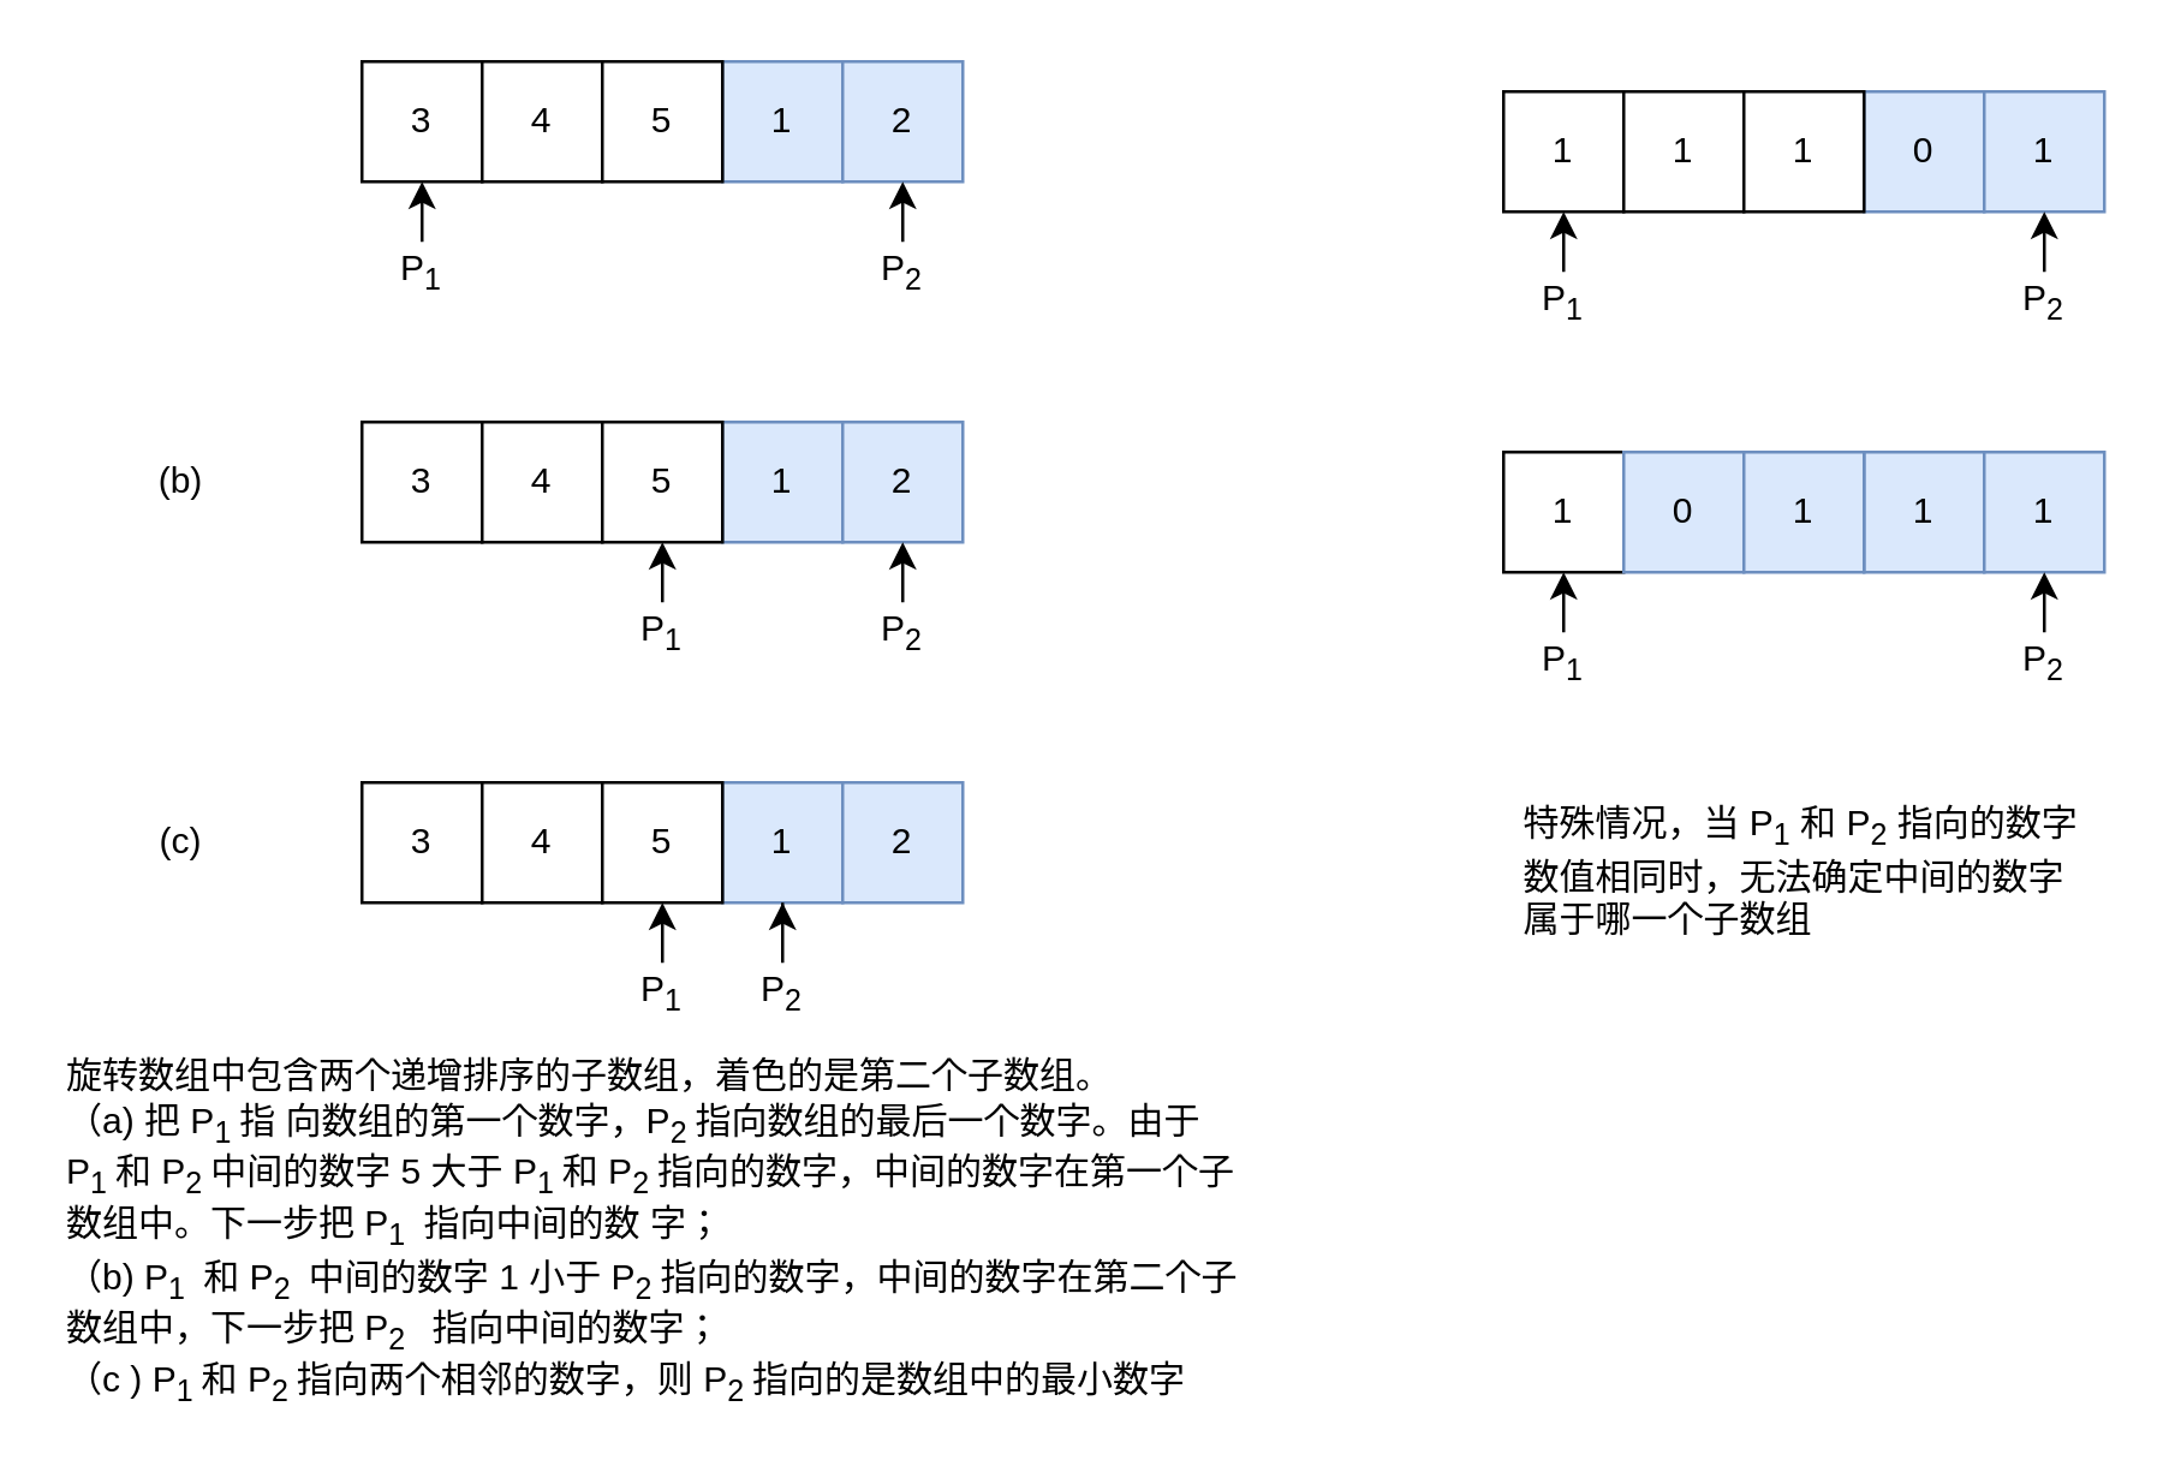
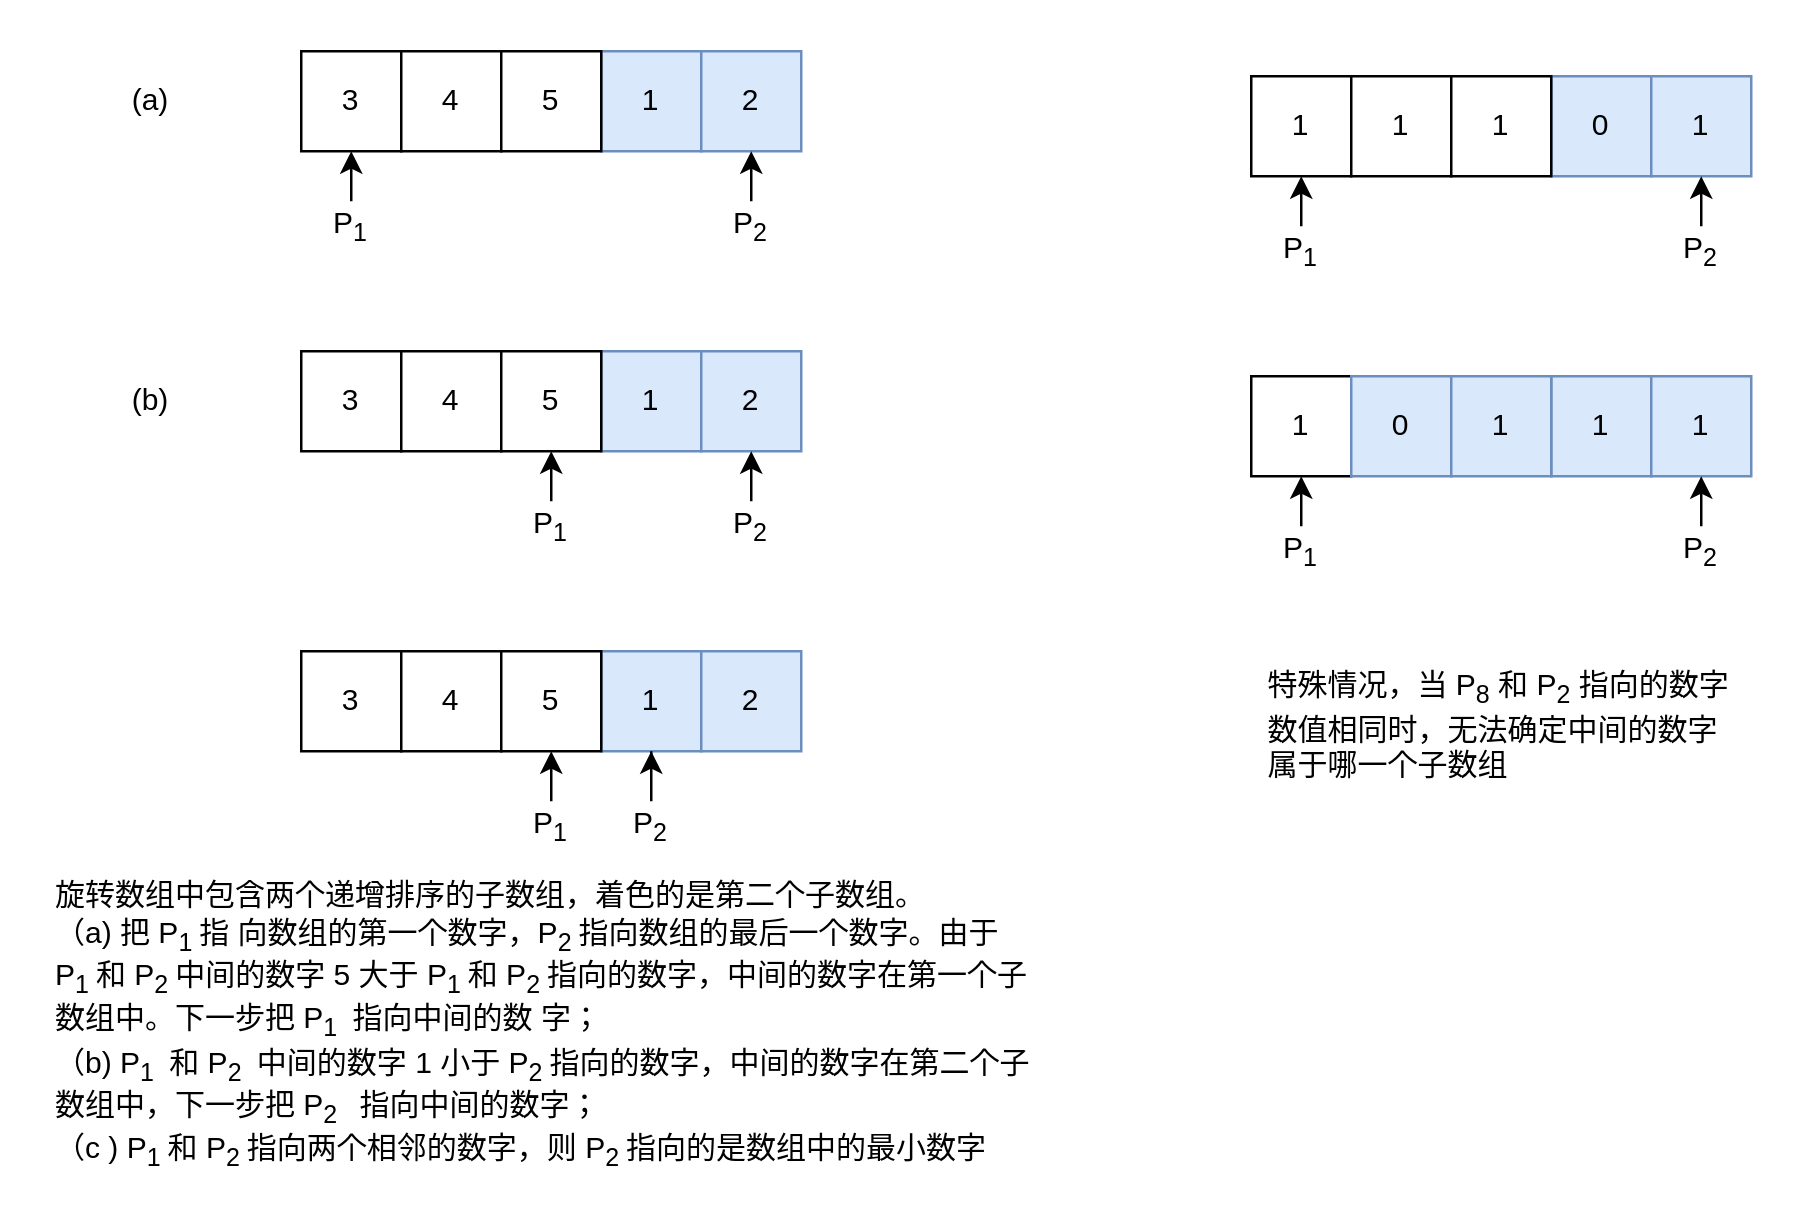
  <mxCell id="0" />
  <mxCell id="1" parent="0" />
  <mxCell id="2" value="" style="group" vertex="1" connectable="0" parent="1"><mxGeometry x="120" y="20" width="200" height="40" as="geometry" /></mxCell>
  <mxCell id="3" value="1" style="whiteSpace=wrap;html=1;aspect=fixed;fillColor=#dae8fc;strokeColor=#6c8ebf;" vertex="1" parent="2"><mxGeometry x="120" width="40" height="40" as="geometry" /></mxCell>
  <mxCell id="4" value="2" style="whiteSpace=wrap;html=1;aspect=fixed;fillColor=#dae8fc;strokeColor=#6c8ebf;" vertex="1" parent="2"><mxGeometry x="160" width="40" height="40" as="geometry" /></mxCell>
  <mxCell id="5" value="3" style="whiteSpace=wrap;html=1;aspect=fixed;" vertex="1" parent="2"><mxGeometry width="40" height="40" as="geometry" /></mxCell>
  <mxCell id="6" value="4" style="whiteSpace=wrap;html=1;aspect=fixed;" vertex="1" parent="2"><mxGeometry x="40" width="40" height="40" as="geometry" /></mxCell>
  <mxCell id="7" value="5" style="whiteSpace=wrap;html=1;aspect=fixed;" vertex="1" parent="2"><mxGeometry x="80" width="40" height="40" as="geometry" /></mxCell>
  <mxCell id="8" value="" style="group" vertex="1" connectable="0" parent="1"><mxGeometry x="120" y="140" width="200" height="40" as="geometry" /></mxCell>
  <mxCell id="9" value="1" style="whiteSpace=wrap;html=1;aspect=fixed;fillColor=#dae8fc;strokeColor=#6c8ebf;" vertex="1" parent="8"><mxGeometry x="120" width="40" height="40" as="geometry" /></mxCell>
  <mxCell id="10" value="2" style="whiteSpace=wrap;html=1;aspect=fixed;fillColor=#dae8fc;strokeColor=#6c8ebf;" vertex="1" parent="8"><mxGeometry x="160" width="40" height="40" as="geometry" /></mxCell>
  <mxCell id="11" value="3" style="whiteSpace=wrap;html=1;aspect=fixed;" vertex="1" parent="8"><mxGeometry width="40" height="40" as="geometry" /></mxCell>
  <mxCell id="12" value="4" style="whiteSpace=wrap;html=1;aspect=fixed;" vertex="1" parent="8"><mxGeometry x="40" width="40" height="40" as="geometry" /></mxCell>
  <mxCell id="13" value="5" style="whiteSpace=wrap;html=1;aspect=fixed;" vertex="1" parent="8"><mxGeometry x="80" width="40" height="40" as="geometry" /></mxCell>
  <mxCell id="14" value="" style="group" vertex="1" connectable="0" parent="1"><mxGeometry x="120" y="260" width="200" height="40" as="geometry" /></mxCell>
  <mxCell id="15" value="1" style="whiteSpace=wrap;html=1;aspect=fixed;fillColor=#dae8fc;strokeColor=#6c8ebf;" vertex="1" parent="14"><mxGeometry x="120" width="40" height="40" as="geometry" /></mxCell>
  <mxCell id="16" value="2" style="whiteSpace=wrap;html=1;aspect=fixed;fillColor=#dae8fc;strokeColor=#6c8ebf;" vertex="1" parent="14"><mxGeometry x="160" width="40" height="40" as="geometry" /></mxCell>
  <mxCell id="17" value="3" style="whiteSpace=wrap;html=1;aspect=fixed;" vertex="1" parent="14"><mxGeometry width="40" height="40" as="geometry" /></mxCell>
  <mxCell id="18" value="4" style="whiteSpace=wrap;html=1;aspect=fixed;" vertex="1" parent="14"><mxGeometry x="40" width="40" height="40" as="geometry" /></mxCell>
  <mxCell id="19" value="5" style="whiteSpace=wrap;html=1;aspect=fixed;" vertex="1" parent="14"><mxGeometry x="80" width="40" height="40" as="geometry" /></mxCell>
+ <mxCell id="20" value="(a)" style="text;html=1;strokeColor=none;fillColor=none;align=center;verticalAlign=middle;whiteSpace=wrap;rounded=0;" vertex="1" parent="1"><mxGeometry x="40" y="30" width="40" height="20" as="geometry" /></mxCell>
  <mxCell id="21" value="(b)" style="text;html=1;strokeColor=none;fillColor=none;align=center;verticalAlign=middle;whiteSpace=wrap;rounded=0;" vertex="1" parent="1"><mxGeometry x="40" y="150" width="40" height="20" as="geometry" /></mxCell>
- <mxCell id="22" value="(c)" style="text;html=1;strokeColor=none;fillColor=none;align=center;verticalAlign=middle;whiteSpace=wrap;rounded=0;" vertex="1" parent="1"><mxGeometry x="40" y="270" width="40" height="20" as="geometry" /></mxCell>
  <mxCell id="23" value="" style="group" vertex="1" connectable="0" parent="1"><mxGeometry x="280" y="60" width="40" height="40" as="geometry" /></mxCell>
  <mxCell id="24" style="edgeStyle=orthogonalEdgeStyle;rounded=0;orthogonalLoop=1;jettySize=auto;html=1;exitX=0.5;exitY=0;exitDx=0;exitDy=0;entryX=0.5;entryY=1;entryDx=0;entryDy=0;" edge="1" parent="23" source="25"><mxGeometry relative="1" as="geometry"><mxPoint x="20" as="targetPoint" /></mxGeometry></mxCell>
  <mxCell id="25" value="P&lt;sub&gt;2&lt;/sub&gt;" style="text;html=1;strokeColor=none;fillColor=none;align=center;verticalAlign=middle;whiteSpace=wrap;rounded=0;" vertex="1" parent="23"><mxGeometry y="20" width="40" height="20" as="geometry" /></mxCell>
  <mxCell id="26" value="" style="group" vertex="1" connectable="0" parent="1"><mxGeometry x="120" y="80" width="40" height="20" as="geometry" /></mxCell>
  <mxCell id="27" value="" style="group" vertex="1" connectable="0" parent="26"><mxGeometry width="40" height="20" as="geometry" /></mxCell>
  <mxCell id="28" value="P&lt;sub&gt;1&lt;/sub&gt;" style="text;html=1;strokeColor=none;fillColor=none;align=center;verticalAlign=middle;whiteSpace=wrap;rounded=0;" vertex="1" parent="27"><mxGeometry width="40" height="20" as="geometry" /></mxCell>
  <mxCell id="29" style="edgeStyle=orthogonalEdgeStyle;rounded=0;orthogonalLoop=1;jettySize=auto;html=1;exitX=0.5;exitY=0;exitDx=0;exitDy=0;entryX=0.5;entryY=1;entryDx=0;entryDy=0;" edge="1" parent="26" source="28" target="5"><mxGeometry relative="1" as="geometry" /></mxCell>
  <mxCell id="30" value="" style="group" vertex="1" connectable="0" parent="1"><mxGeometry x="200" y="200" width="40" height="20" as="geometry" /></mxCell>
  <mxCell id="31" value="P&lt;sub&gt;1&lt;/sub&gt;" style="text;html=1;strokeColor=none;fillColor=none;align=center;verticalAlign=middle;whiteSpace=wrap;rounded=0;" vertex="1" parent="30"><mxGeometry width="40" height="20" as="geometry" /></mxCell>
  <mxCell id="32" style="edgeStyle=orthogonalEdgeStyle;rounded=0;orthogonalLoop=1;jettySize=auto;html=1;exitX=0.5;exitY=0;exitDx=0;exitDy=0;entryX=0.5;entryY=1;entryDx=0;entryDy=0;" edge="1" parent="1" source="31" target="13"><mxGeometry relative="1" as="geometry"><mxPoint x="250" y="200" as="targetPoint" /><mxPoint x="220" y="200" as="sourcePoint" /></mxGeometry></mxCell>
  <mxCell id="33" value="" style="group" vertex="1" connectable="0" parent="1"><mxGeometry x="280" y="180" width="40" height="40" as="geometry" /></mxCell>
  <mxCell id="34" value="P&lt;sub&gt;2&lt;/sub&gt;" style="text;html=1;strokeColor=none;fillColor=none;align=center;verticalAlign=middle;whiteSpace=wrap;rounded=0;" vertex="1" parent="33"><mxGeometry y="20" width="40" height="20" as="geometry" /></mxCell>
  <mxCell id="35" style="edgeStyle=orthogonalEdgeStyle;rounded=0;orthogonalLoop=1;jettySize=auto;html=1;exitX=0.5;exitY=0;exitDx=0;exitDy=0;entryX=0.5;entryY=1;entryDx=0;entryDy=0;" edge="1" parent="1" source="34" target="10"><mxGeometry relative="1" as="geometry"><mxPoint x="280" y="190" as="targetPoint" /><mxPoint x="300" y="200" as="sourcePoint" /><Array as="points" /></mxGeometry></mxCell>
  <mxCell id="36" value="" style="group" vertex="1" connectable="0" parent="1"><mxGeometry x="240" y="320" width="40" height="20" as="geometry" /></mxCell>
  <mxCell id="37" value="P&lt;sub&gt;2&lt;/sub&gt;" style="text;html=1;strokeColor=none;fillColor=none;align=center;verticalAlign=middle;whiteSpace=wrap;rounded=0;" vertex="1" parent="36"><mxGeometry width="40" height="20" as="geometry" /></mxCell>
  <mxCell id="38" style="edgeStyle=orthogonalEdgeStyle;rounded=0;orthogonalLoop=1;jettySize=auto;html=1;entryX=0.5;entryY=1;entryDx=0;entryDy=0;" edge="1" parent="1" source="37" target="15"><mxGeometry relative="1" as="geometry" /></mxCell>
  <mxCell id="39" value="" style="group" vertex="1" connectable="0" parent="1"><mxGeometry x="200" y="320" width="40" height="20" as="geometry" /></mxCell>
  <mxCell id="40" value="P&lt;sub&gt;1&lt;/sub&gt;" style="text;html=1;strokeColor=none;fillColor=none;align=center;verticalAlign=middle;whiteSpace=wrap;rounded=0;" vertex="1" parent="39"><mxGeometry width="40" height="20" as="geometry" /></mxCell>
  <mxCell id="41" style="edgeStyle=orthogonalEdgeStyle;rounded=0;orthogonalLoop=1;jettySize=auto;html=1;exitX=0.5;exitY=0;exitDx=0;exitDy=0;entryX=0.5;entryY=1;entryDx=0;entryDy=0;" edge="1" parent="1" source="40" target="19"><mxGeometry relative="1" as="geometry" /></mxCell>
  <mxCell id="42" value="&lt;span class=&quot;fontstyle0&quot;&gt;旋转数组中包含两个递增排序的子数组，着色的是第二个子数组。&lt;br&gt;&lt;/span&gt;&lt;span class=&quot;fontstyle2&quot;&gt;（a) &lt;/span&gt;&lt;span class=&quot;fontstyle0&quot;&gt;把 P&lt;sub&gt;1&amp;nbsp;&lt;/sub&gt;&lt;/span&gt;&lt;span class=&quot;fontstyle0&quot;&gt;指 向数组的第一个数字，&lt;/span&gt;&lt;span class=&quot;fontstyle2&quot;&gt;P&lt;sub&gt;2&amp;nbsp;&lt;/sub&gt;&lt;/span&gt;&lt;span class=&quot;fontstyle0&quot;&gt;指向数组的最后一个数字。由于 P&lt;sub&gt;1&amp;nbsp;&lt;/sub&gt;&lt;/span&gt;&lt;span class=&quot;fontstyle0&quot;&gt;和&amp;nbsp;&lt;/span&gt;&lt;span class=&quot;fontstyle0&quot;&gt;P&lt;sub&gt;2&amp;nbsp;&lt;/sub&gt;中间的数字&amp;nbsp;&lt;/span&gt;&lt;span class=&quot;fontstyle2&quot;&gt;5&amp;nbsp;&lt;/span&gt;&lt;span class=&quot;fontstyle0&quot;&gt;大于 P&lt;sub&gt;1&amp;nbsp;&lt;/sub&gt;&lt;/span&gt;&lt;span class=&quot;fontstyle2&quot;&gt;和 P&lt;sub&gt;2&amp;nbsp;&lt;/sub&gt;&lt;/span&gt;&lt;span class=&quot;fontstyle0&quot;&gt;指向的数字，中间的数字在第一个子数组中。下一步把 P&lt;sub&gt;1&amp;nbsp;&lt;/sub&gt;&lt;/span&gt;&lt;span class=&quot;fontstyle0&quot;&gt;&amp;nbsp;指向中间的数 字；&lt;br&gt;（&lt;/span&gt;&lt;span class=&quot;fontstyle2&quot;&gt;b) P&lt;sub&gt;1&amp;nbsp;&lt;/sub&gt;&amp;nbsp;和 P&lt;sub&gt;2&amp;nbsp;&lt;/sub&gt;&lt;/span&gt;&lt;span class=&quot;fontstyle0&quot;&gt;&amp;nbsp;中间的数字 1 小于 P&lt;sub&gt;2 &lt;/sub&gt;&lt;/span&gt;&lt;span class=&quot;fontstyle0&quot;&gt;指向的数字，中间的数字在第二个子数组中，下一步把 P&lt;sub&gt;2&amp;nbsp; &lt;/sub&gt;&amp;nbsp;指向中间的数字；&lt;br&gt;&lt;/span&gt;&lt;span class=&quot;fontstyle0&quot;&gt;（&lt;/span&gt;&lt;span class=&quot;fontstyle2&quot;&gt;c ) P&lt;sub&gt;1&amp;nbsp;&lt;/sub&gt;&lt;/span&gt;&lt;span class=&quot;fontstyle0&quot;&gt;和&amp;nbsp;&lt;/span&gt;&lt;span class=&quot;fontstyle0&quot;&gt;P&lt;sub&gt;2&amp;nbsp;&lt;/sub&gt;指向两个相邻的数字，则&amp;nbsp;&lt;/span&gt;&lt;span class=&quot;fontstyle0&quot;&gt;P&lt;sub&gt;2&amp;nbsp;&lt;/sub&gt;指向的是数组中的最小数字&lt;/span&gt; " style="text;html=1;strokeColor=none;fillColor=none;align=left;verticalAlign=middle;whiteSpace=wrap;rounded=0;" vertex="1" parent="1"><mxGeometry x="20" y="350" width="400" height="120" as="geometry" /></mxCell>
  <mxCell id="43" value="" style="group" vertex="1" connectable="0" parent="1"><mxGeometry x="500" y="30" width="200" height="40" as="geometry" /></mxCell>
  <mxCell id="44" value="0" style="whiteSpace=wrap;html=1;aspect=fixed;fillColor=#dae8fc;strokeColor=#6c8ebf;" vertex="1" parent="43"><mxGeometry x="120" width="40" height="40" as="geometry" /></mxCell>
  <mxCell id="45" value="1" style="whiteSpace=wrap;html=1;aspect=fixed;fillColor=#dae8fc;strokeColor=#6c8ebf;" vertex="1" parent="43"><mxGeometry x="160" width="40" height="40" as="geometry" /></mxCell>
  <mxCell id="46" value="1" style="whiteSpace=wrap;html=1;aspect=fixed;" vertex="1" parent="43"><mxGeometry width="40" height="40" as="geometry" /></mxCell>
  <mxCell id="47" value="1" style="whiteSpace=wrap;html=1;aspect=fixed;" vertex="1" parent="43"><mxGeometry x="40" width="40" height="40" as="geometry" /></mxCell>
  <mxCell id="48" value="1" style="whiteSpace=wrap;html=1;aspect=fixed;" vertex="1" parent="43"><mxGeometry x="80" width="40" height="40" as="geometry" /></mxCell>
  <mxCell id="49" value="" style="group" vertex="1" connectable="0" parent="1"><mxGeometry x="500" y="150" width="200" height="40" as="geometry" /></mxCell>
  <mxCell id="50" value="1" style="whiteSpace=wrap;html=1;aspect=fixed;fillColor=#dae8fc;strokeColor=#6c8ebf;" vertex="1" parent="49"><mxGeometry x="120" width="40" height="40" as="geometry" /></mxCell>
  <mxCell id="51" value="1" style="whiteSpace=wrap;html=1;aspect=fixed;fillColor=#dae8fc;strokeColor=#6c8ebf;" vertex="1" parent="49"><mxGeometry x="160" width="40" height="40" as="geometry" /></mxCell>
  <mxCell id="52" value="1" style="whiteSpace=wrap;html=1;aspect=fixed;" vertex="1" parent="49"><mxGeometry width="40" height="40" as="geometry" /></mxCell>
  <mxCell id="53" value="0" style="whiteSpace=wrap;html=1;aspect=fixed;fillColor=#dae8fc;strokeColor=#6c8ebf;" vertex="1" parent="49"><mxGeometry x="40" width="40" height="40" as="geometry" /></mxCell>
  <mxCell id="54" value="1" style="whiteSpace=wrap;html=1;aspect=fixed;fillColor=#dae8fc;strokeColor=#6c8ebf;" vertex="1" parent="49"><mxGeometry x="80" width="40" height="40" as="geometry" /></mxCell>
  <mxCell id="55" style="edgeStyle=orthogonalEdgeStyle;rounded=0;orthogonalLoop=1;jettySize=auto;html=1;exitX=0.5;exitY=0;exitDx=0;exitDy=0;entryX=0.5;entryY=1;entryDx=0;entryDy=0;" edge="1" parent="1" source="56" target="45"><mxGeometry relative="1" as="geometry" /></mxCell>
  <mxCell id="56" value="P&lt;sub&gt;2&lt;/sub&gt;" style="text;html=1;strokeColor=none;fillColor=none;align=center;verticalAlign=middle;whiteSpace=wrap;rounded=0;" vertex="1" parent="1"><mxGeometry x="660" y="90" width="40" height="20" as="geometry" /></mxCell>
  <mxCell id="57" style="edgeStyle=orthogonalEdgeStyle;rounded=0;orthogonalLoop=1;jettySize=auto;html=1;exitX=0.5;exitY=0;exitDx=0;exitDy=0;entryX=0.5;entryY=1;entryDx=0;entryDy=0;" edge="1" parent="1" source="58" target="51"><mxGeometry relative="1" as="geometry" /></mxCell>
  <mxCell id="58" value="P&lt;sub&gt;2&lt;/sub&gt;" style="text;html=1;strokeColor=none;fillColor=none;align=center;verticalAlign=middle;whiteSpace=wrap;rounded=0;" vertex="1" parent="1"><mxGeometry x="660" y="210" width="40" height="20" as="geometry" /></mxCell>
  <mxCell id="59" value="" style="group" vertex="1" connectable="0" parent="1"><mxGeometry x="500" y="90" width="40" height="20" as="geometry" /></mxCell>
  <mxCell id="60" value="P&lt;sub&gt;1&lt;/sub&gt;" style="text;html=1;strokeColor=none;fillColor=none;align=center;verticalAlign=middle;whiteSpace=wrap;rounded=0;" vertex="1" parent="59"><mxGeometry width="40" height="20" as="geometry" /></mxCell>
  <mxCell id="61" value="" style="group" vertex="1" connectable="0" parent="1"><mxGeometry x="500" y="210" width="40" height="20" as="geometry" /></mxCell>
  <mxCell id="62" value="P&lt;sub&gt;1&lt;/sub&gt;" style="text;html=1;strokeColor=none;fillColor=none;align=center;verticalAlign=middle;whiteSpace=wrap;rounded=0;" vertex="1" parent="61"><mxGeometry width="40" height="20" as="geometry" /></mxCell>
  <mxCell id="63" style="edgeStyle=orthogonalEdgeStyle;rounded=0;orthogonalLoop=1;jettySize=auto;html=1;exitX=0.5;exitY=0;exitDx=0;exitDy=0;entryX=0.5;entryY=1;entryDx=0;entryDy=0;" edge="1" parent="1" source="60" target="46"><mxGeometry relative="1" as="geometry" /></mxCell>
  <mxCell id="64" style="edgeStyle=orthogonalEdgeStyle;rounded=0;orthogonalLoop=1;jettySize=auto;html=1;exitX=0.5;exitY=0;exitDx=0;exitDy=0;entryX=0.5;entryY=1;entryDx=0;entryDy=0;" edge="1" parent="1" source="62" target="52"><mxGeometry relative="1" as="geometry" /></mxCell>
- <mxCell id="65" value="特殊情况，当 P&lt;sub&gt;1&lt;/sub&gt;&amp;nbsp;和 P&lt;sub&gt;2&lt;/sub&gt;&amp;nbsp;指向的数字数值相同时，无法确定中间的数字属于哪一个子数组" style="text;html=1;strokeColor=none;fillColor=none;align=left;verticalAlign=middle;whiteSpace=wrap;rounded=0;" vertex="1" parent="1"><mxGeometry x="505" y="270" width="190" height="40" as="geometry" /></mxCell>
+ <mxCell id="65" value="特殊情况，当 P&lt;sub&gt;8&lt;/sub&gt;&amp;nbsp;和 P&lt;sub&gt;2&lt;/sub&gt;&amp;nbsp;指向的数字数值相同时，无法确定中间的数字属于哪一个子数组" style="text;html=1;strokeColor=none;fillColor=none;align=left;verticalAlign=middle;whiteSpace=wrap;rounded=0;" vertex="1" parent="1"><mxGeometry x="505" y="270" width="190" height="40" as="geometry" /></mxCell>
